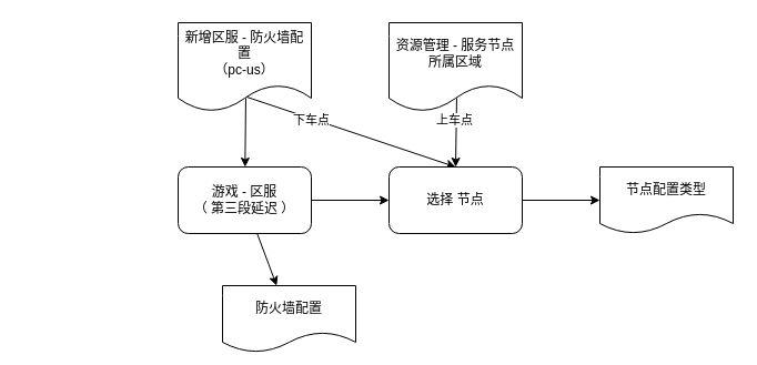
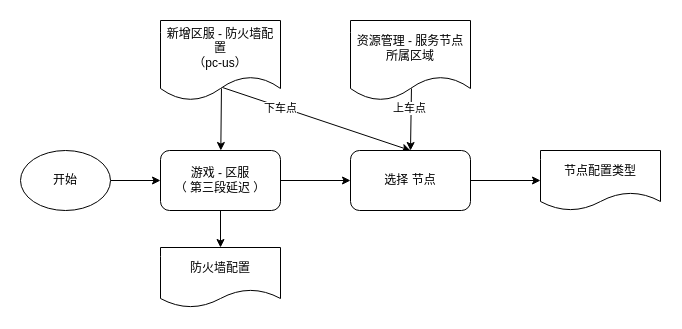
  <mxCell id="0" />
  <mxCell id="1" parent="0" />
  <mxCell id="2" value="" style="edgeStyle=none;rounded=0;orthogonalLoop=1;jettySize=auto;html=1;" edge="1" parent="1" source="4" target="8"><mxGeometry relative="1" as="geometry" /></mxCell>
  <mxCell id="3" value="" style="edgeStyle=none;rounded=0;orthogonalLoop=1;jettySize=auto;html=1;" edge="1" parent="1" source="4" target="18"><mxGeometry relative="1" as="geometry" /></mxCell>
  <mxCell id="4" value="游戏 - 区服&lt;br&gt;（ 第三段延迟 ）" style="rounded=1;whiteSpace=wrap;html=1;" vertex="1" parent="1"><mxGeometry x="160" y="150" width="120" height="60" as="geometry" /></mxCell>
  <mxCell id="5" value="" style="edgeStyle=none;rounded=0;orthogonalLoop=1;jettySize=auto;html=1;exitX=0.517;exitY=0.838;exitDx=0;exitDy=0;exitPerimeter=0;entryX=0.5;entryY=0;entryDx=0;entryDy=0;" edge="1" parent="1" source="11" target="8"><mxGeometry relative="1" as="geometry" /></mxCell>
  <mxCell id="6" value="下车点" style="edgeLabel;html=1;align=center;verticalAlign=middle;resizable=0;points=[];" vertex="1" connectable="0" parent="5"><mxGeometry x="-0.382" y="-1" relative="1" as="geometry"><mxPoint as="offset" /></mxGeometry></mxCell>
  <mxCell id="7" value="" style="edgeStyle=none;rounded=0;orthogonalLoop=1;jettySize=auto;html=1;" edge="1" parent="1" source="8" target="17"><mxGeometry relative="1" as="geometry" /></mxCell>
  <mxCell id="8" value="选择 节点" style="rounded=1;whiteSpace=wrap;html=1;" vertex="1" parent="1"><mxGeometry x="350" y="150" width="120" height="60" as="geometry" /></mxCell>
  <mxCell id="9" style="rounded=0;orthogonalLoop=1;jettySize=auto;html=1;entryX=1;entryY=0.5;entryDx=0;entryDy=0;" edge="1" parent="1" source="4" target="4"><mxGeometry relative="1" as="geometry" /></mxCell>
  <mxCell id="10" value="" style="edgeStyle=none;rounded=0;orthogonalLoop=1;jettySize=auto;html=1;exitX=0.508;exitY=0.85;exitDx=0;exitDy=0;exitPerimeter=0;" edge="1" parent="1" source="11" target="4"><mxGeometry relative="1" as="geometry" /></mxCell>
  <mxCell id="11" value="&lt;span&gt;新增区服 - 防火墙配置&lt;br&gt;（pc-us）&lt;br&gt;&lt;/span&gt;" style="shape=document;whiteSpace=wrap;html=1;boundedLbl=1;" vertex="1" parent="1"><mxGeometry x="160" y="20" width="120" height="80" as="geometry" /></mxCell>
  <mxCell id="12" style="edgeStyle=none;rounded=0;orthogonalLoop=1;jettySize=auto;html=1;exitX=0.508;exitY=0.85;exitDx=0;exitDy=0;entryX=0.5;entryY=0;entryDx=0;entryDy=0;exitPerimeter=0;" edge="1" parent="1" source="14" target="8"><mxGeometry relative="1" as="geometry" /></mxCell>
  <mxCell id="13" value="上车点" style="edgeLabel;html=1;align=center;verticalAlign=middle;resizable=0;points=[];" vertex="1" connectable="0" parent="12"><mxGeometry x="-0.354" y="-2" relative="1" as="geometry"><mxPoint as="offset" /></mxGeometry></mxCell>
  <mxCell id="14" value="&lt;span&gt;资源管理 - 服务节点所属区域&lt;br&gt;&lt;/span&gt;" style="shape=document;whiteSpace=wrap;html=1;boundedLbl=1;" vertex="1" parent="1"><mxGeometry x="350" y="20" width="120" height="80" as="geometry" /></mxCell>
+ <mxCell id="15" value="" style="edgeStyle=none;rounded=0;orthogonalLoop=1;jettySize=auto;html=1;" edge="1" parent="1" source="16" target="4"><mxGeometry relative="1" as="geometry" /></mxCell>
+ <mxCell id="16" value="开始" style="ellipse;whiteSpace=wrap;html=1;" vertex="1" parent="1"><mxGeometry x="20" y="150" width="90" height="60" as="geometry" /></mxCell>
  <mxCell id="17" value="&lt;span&gt;节点配置类型&lt;br&gt;&lt;/span&gt;" style="shape=document;whiteSpace=wrap;html=1;boundedLbl=1;" vertex="1" parent="1"><mxGeometry x="540" y="150" width="120" height="60" as="geometry" /></mxCell>
- <mxCell id="18" value="&lt;span&gt;防火墙配置&lt;br&gt;&lt;/span&gt;" style="shape=document;whiteSpace=wrap;html=1;boundedLbl=1;" vertex="1" parent="1"><mxGeometry x="200" y="257" width="120" height="60" as="geometry" /></mxCell>
+ <mxCell id="18" value="&lt;span&gt;防火墙配置&lt;br&gt;&lt;/span&gt;" style="shape=document;whiteSpace=wrap;html=1;boundedLbl=1;" vertex="1" parent="1"><mxGeometry x="160" y="247" width="120" height="60" as="geometry" /></mxCell>
